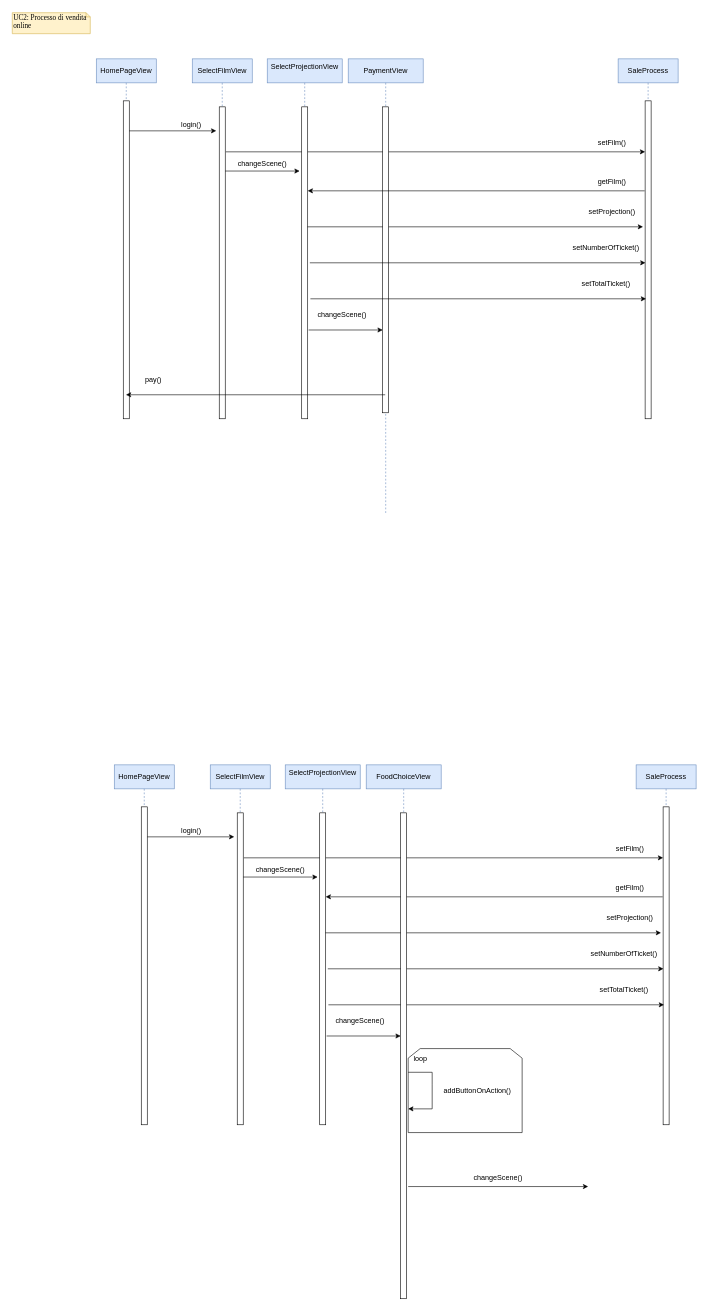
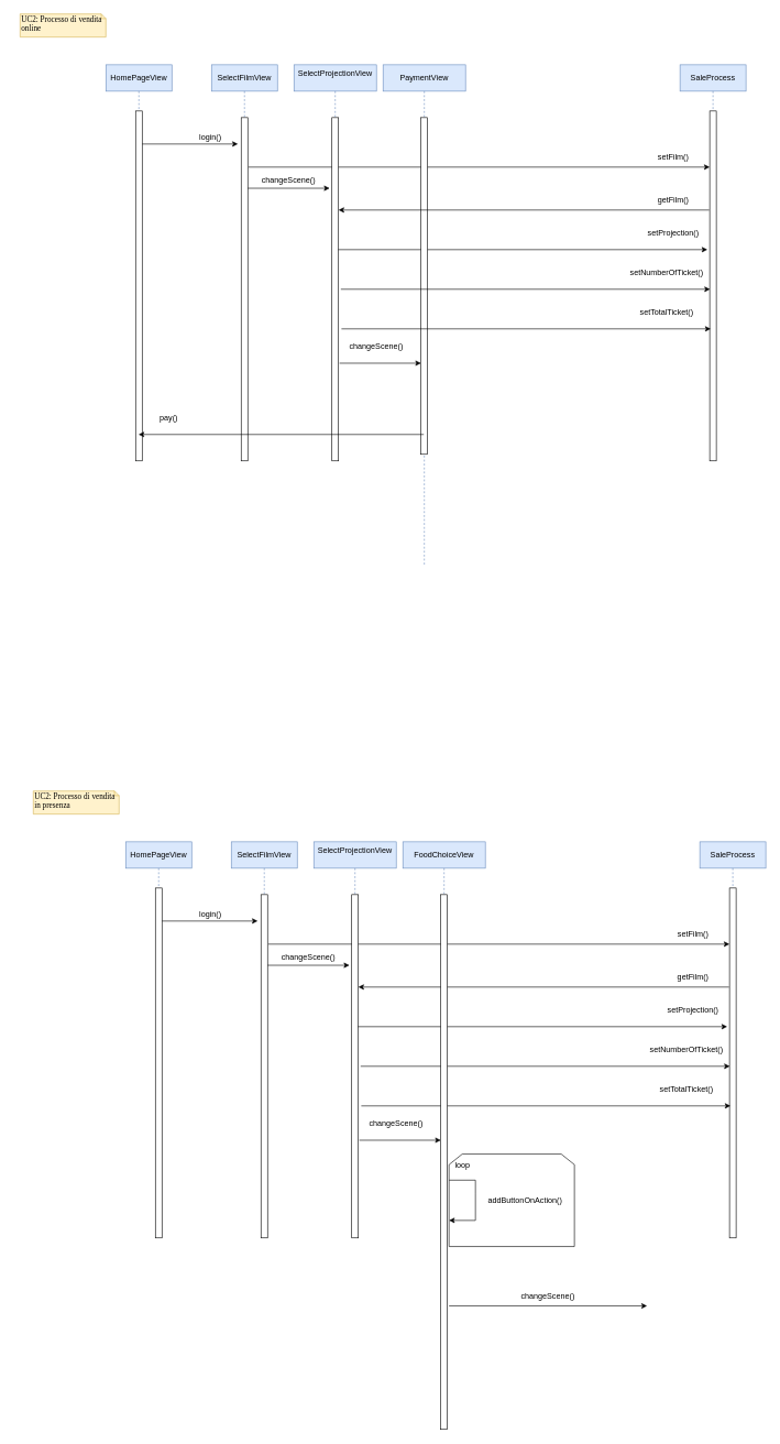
  <mxCell id="0" />
  <mxCell id="1" parent="0" />
  <mxCell id="2" value="" style="endArrow=classic;html=1;rounded=0;" parent="1" edge="1"><mxGeometry width="50" height="50" relative="1" as="geometry"><mxPoint x="210" y="217" as="sourcePoint" /><mxPoint x="360" y="217" as="targetPoint" /></mxGeometry></mxCell>
  <mxCell id="3" value="login()" style="text;html=1;align=center;verticalAlign=middle;resizable=0;points=[];autosize=1;strokeColor=none;fillColor=none;" parent="1" vertex="1"><mxGeometry x="288" y="192" width="60" height="30" as="geometry" /></mxCell>
  <mxCell id="4" value="HomePageView" style="shape=umlLifeline;perimeter=lifelinePerimeter;whiteSpace=wrap;html=1;container=0;dropTarget=0;collapsible=0;recursiveResize=0;outlineConnect=0;portConstraint=eastwest;newEdgeStyle={&quot;edgeStyle&quot;:&quot;elbowEdgeStyle&quot;,&quot;elbow&quot;:&quot;vertical&quot;,&quot;curved&quot;:0,&quot;rounded&quot;:0};fillColor=#dae8fc;strokeColor=#6c8ebf;" parent="1" vertex="1"><mxGeometry x="160" y="97" width="100" height="600" as="geometry" /></mxCell>
  <mxCell id="5" value="" style="html=1;points=[];perimeter=orthogonalPerimeter;outlineConnect=0;targetShapes=umlLifeline;portConstraint=eastwest;newEdgeStyle={&quot;edgeStyle&quot;:&quot;elbowEdgeStyle&quot;,&quot;elbow&quot;:&quot;vertical&quot;,&quot;curved&quot;:0,&quot;rounded&quot;:0};" parent="4" vertex="1"><mxGeometry x="45" y="70" width="10" height="530" as="geometry" /></mxCell>
  <mxCell id="6" value="SelectFilmView" style="shape=umlLifeline;perimeter=lifelinePerimeter;whiteSpace=wrap;html=1;container=1;dropTarget=0;collapsible=0;recursiveResize=0;outlineConnect=0;portConstraint=eastwest;newEdgeStyle={&quot;curved&quot;:0,&quot;rounded&quot;:0};fillColor=#dae8fc;strokeColor=#6c8ebf;" parent="1" vertex="1"><mxGeometry x="320" y="97" width="100" height="600" as="geometry" /></mxCell>
  <mxCell id="7" value="" style="html=1;points=[[0,0,0,0,5],[0,1,0,0,-5],[1,0,0,0,5],[1,1,0,0,-5]];perimeter=orthogonalPerimeter;outlineConnect=0;targetShapes=umlLifeline;portConstraint=eastwest;newEdgeStyle={&quot;curved&quot;:0,&quot;rounded&quot;:0};" parent="6" vertex="1"><mxGeometry x="45" y="80" width="10" height="520" as="geometry" /></mxCell>
  <mxCell id="8" value="" style="endArrow=classic;html=1;rounded=0;" parent="1" edge="1"><mxGeometry width="50" height="50" relative="1" as="geometry"><mxPoint x="375" y="284" as="sourcePoint" /><mxPoint x="499" y="284" as="targetPoint" /></mxGeometry></mxCell>
  <mxCell id="9" value="changeScene()" style="text;html=1;strokeColor=none;fillColor=none;align=center;verticalAlign=middle;whiteSpace=wrap;rounded=0;" parent="1" vertex="1"><mxGeometry x="407" y="257" width="60" height="30" as="geometry" /></mxCell>
- <mxCell id="10" value="UC2: Processo di vendita online" style="shape=note;whiteSpace=wrap;html=1;size=7;verticalAlign=top;align=left;spacingTop=-6;rounded=0;shadow=0;comic=0;labelBackgroundColor=none;strokeWidth=1;fontFamily=Verdana;fontSize=12;fillColor=#fff2cc;strokeColor=#d6b656;" parent="1" vertex="1"><mxGeometry x="20" y="20" width="130" height="35" as="geometry" /></mxCell>
+ <mxCell id="10" value="UC2: Processo di vendita online" style="shape=note;whiteSpace=wrap;html=1;size=7;verticalAlign=top;align=left;spacingTop=-6;rounded=0;shadow=0;comic=0;labelBackgroundColor=none;strokeWidth=1;fontFamily=Verdana;fontSize=12;fillColor=#fff2cc;strokeColor=#d6b656;" parent="1" vertex="1"><mxGeometry x="30" y="20" width="130" height="35" as="geometry" /></mxCell>
  <mxCell id="11" value="" style="endArrow=classic;html=1;rounded=0;" parent="1" target="13" edge="1"><mxGeometry width="50" height="50" relative="1" as="geometry"><mxPoint x="376" y="252" as="sourcePoint" /><mxPoint x="1065.5" y="252" as="targetPoint" /></mxGeometry></mxCell>
  <mxCell id="12" value="SaleProcess" style="shape=umlLifeline;perimeter=lifelinePerimeter;whiteSpace=wrap;html=1;container=0;dropTarget=0;collapsible=0;recursiveResize=0;outlineConnect=0;portConstraint=eastwest;newEdgeStyle={&quot;edgeStyle&quot;:&quot;elbowEdgeStyle&quot;,&quot;elbow&quot;:&quot;vertical&quot;,&quot;curved&quot;:0,&quot;rounded&quot;:0};fillColor=#dae8fc;strokeColor=#6c8ebf;" parent="1" vertex="1"><mxGeometry x="1030" y="97" width="100" height="600" as="geometry" /></mxCell>
  <mxCell id="13" value="" style="html=1;points=[];perimeter=orthogonalPerimeter;outlineConnect=0;targetShapes=umlLifeline;portConstraint=eastwest;newEdgeStyle={&quot;edgeStyle&quot;:&quot;elbowEdgeStyle&quot;,&quot;elbow&quot;:&quot;vertical&quot;,&quot;curved&quot;:0,&quot;rounded&quot;:0};" parent="12" vertex="1"><mxGeometry x="45" y="70" width="10" height="530" as="geometry" /></mxCell>
  <mxCell id="14" value="setFilm()" style="text;html=1;strokeColor=none;fillColor=none;align=center;verticalAlign=middle;whiteSpace=wrap;rounded=0;" parent="1" vertex="1"><mxGeometry x="990" y="222" width="60" height="30" as="geometry" /></mxCell>
  <mxCell id="15" value="SelectProjectionView&lt;div&gt;&lt;br&gt;&lt;/div&gt;" style="shape=umlLifeline;perimeter=lifelinePerimeter;whiteSpace=wrap;html=1;container=1;dropTarget=0;collapsible=0;recursiveResize=0;outlineConnect=0;portConstraint=eastwest;newEdgeStyle={&quot;curved&quot;:0,&quot;rounded&quot;:0};fillColor=#dae8fc;strokeColor=#6c8ebf;" parent="1" vertex="1"><mxGeometry x="445" y="97" width="125" height="600" as="geometry" /></mxCell>
  <mxCell id="16" value="" style="html=1;points=[[0,0,0,0,5],[0,1,0,0,-5],[1,0,0,0,5],[1,1,0,0,-5]];perimeter=orthogonalPerimeter;outlineConnect=0;targetShapes=umlLifeline;portConstraint=eastwest;newEdgeStyle={&quot;curved&quot;:0,&quot;rounded&quot;:0};" parent="15" vertex="1"><mxGeometry x="57.5" y="80" width="10" height="520" as="geometry" /></mxCell>
  <mxCell id="17" value="" style="endArrow=classic;html=1;rounded=0;" parent="1" edge="1"><mxGeometry width="50" height="50" relative="1" as="geometry"><mxPoint x="512" y="377" as="sourcePoint" /><mxPoint x="1071.5" y="377" as="targetPoint" /></mxGeometry></mxCell>
  <mxCell id="18" value="setProjection()" style="text;html=1;strokeColor=none;fillColor=none;align=center;verticalAlign=middle;whiteSpace=wrap;rounded=0;" parent="1" vertex="1"><mxGeometry x="990" y="337" width="60" height="30" as="geometry" /></mxCell>
  <mxCell id="19" value="" style="endArrow=classic;html=1;rounded=0;" parent="1" edge="1"><mxGeometry width="50" height="50" relative="1" as="geometry"><mxPoint x="514" y="549" as="sourcePoint" /><mxPoint x="637.5" y="549" as="targetPoint" /></mxGeometry></mxCell>
  <mxCell id="20" value="PaymentView" style="shape=umlLifeline;perimeter=lifelinePerimeter;whiteSpace=wrap;html=1;container=1;dropTarget=0;collapsible=0;recursiveResize=0;outlineConnect=0;portConstraint=eastwest;newEdgeStyle={&quot;curved&quot;:0,&quot;rounded&quot;:0};fillColor=#dae8fc;strokeColor=#6c8ebf;" parent="1" vertex="1"><mxGeometry x="580" y="97" width="125" height="760" as="geometry" /></mxCell>
  <mxCell id="21" value="" style="html=1;points=[[0,0,0,0,5],[0,1,0,0,-5],[1,0,0,0,5],[1,1,0,0,-5]];perimeter=orthogonalPerimeter;outlineConnect=0;targetShapes=umlLifeline;portConstraint=eastwest;newEdgeStyle={&quot;curved&quot;:0,&quot;rounded&quot;:0};" parent="20" vertex="1"><mxGeometry x="57.5" y="80" width="10" height="510" as="geometry" /></mxCell>
  <mxCell id="22" value="" style="endArrow=classic;html=1;rounded=0;" parent="1" edge="1"><mxGeometry width="50" height="50" relative="1" as="geometry"><mxPoint x="516" y="437" as="sourcePoint" /><mxPoint x="1075.5" y="437" as="targetPoint" /></mxGeometry></mxCell>
  <mxCell id="23" value="setNumberOfTicket()" style="text;html=1;strokeColor=none;fillColor=none;align=center;verticalAlign=middle;whiteSpace=wrap;rounded=0;" parent="1" vertex="1"><mxGeometry x="980" y="397" width="60" height="30" as="geometry" /></mxCell>
  <mxCell id="24" value="changeScene()" style="text;html=1;strokeColor=none;fillColor=none;align=center;verticalAlign=middle;whiteSpace=wrap;rounded=0;" parent="1" vertex="1"><mxGeometry x="540" y="509" width="60" height="30" as="geometry" /></mxCell>
  <mxCell id="25" value="" style="endArrow=classic;html=1;rounded=0;" parent="1" edge="1"><mxGeometry width="50" height="50" relative="1" as="geometry"><mxPoint x="517" y="497" as="sourcePoint" /><mxPoint x="1076.5" y="497" as="targetPoint" /></mxGeometry></mxCell>
  <mxCell id="26" value="setTotalTicket()" style="text;html=1;strokeColor=none;fillColor=none;align=center;verticalAlign=middle;whiteSpace=wrap;rounded=0;" parent="1" vertex="1"><mxGeometry x="980" y="457" width="60" height="30" as="geometry" /></mxCell>
  <mxCell id="27" value="" style="endArrow=classic;html=1;rounded=0;" parent="1" edge="1"><mxGeometry width="50" height="50" relative="1" as="geometry"><mxPoint x="1074.25" y="317" as="sourcePoint" /><mxPoint x="512.5" y="317" as="targetPoint" /></mxGeometry></mxCell>
  <mxCell id="28" value="getFilm()" style="text;html=1;strokeColor=none;fillColor=none;align=center;verticalAlign=middle;whiteSpace=wrap;rounded=0;" parent="1" vertex="1"><mxGeometry x="990" y="287" width="60" height="30" as="geometry" /></mxCell>
  <mxCell id="29" value="" style="endArrow=classic;html=1;rounded=0;" parent="1" target="4" edge="1"><mxGeometry width="50" height="50" relative="1" as="geometry"><mxPoint x="641.67" y="657" as="sourcePoint" /><mxPoint x="373.337" y="657" as="targetPoint" /></mxGeometry></mxCell>
  <mxCell id="30" value="pay()" style="text;html=1;align=center;verticalAlign=middle;resizable=0;points=[];autosize=1;strokeColor=none;fillColor=none;" parent="1" vertex="1"><mxGeometry x="230" y="617" width="50" height="30" as="geometry" /></mxCell>
  <mxCell id="31" value="" style="endArrow=classic;html=1;rounded=0;" parent="1" edge="1"><mxGeometry width="50" height="50" relative="1" as="geometry"><mxPoint x="240" y="1394" as="sourcePoint" /><mxPoint x="390" y="1394" as="targetPoint" /></mxGeometry></mxCell>
  <mxCell id="32" value="login()" style="text;html=1;align=center;verticalAlign=middle;resizable=0;points=[];autosize=1;strokeColor=none;fillColor=none;" parent="1" vertex="1"><mxGeometry x="288" y="1369" width="60" height="30" as="geometry" /></mxCell>
  <mxCell id="33" value="HomePageView" style="shape=umlLifeline;perimeter=lifelinePerimeter;whiteSpace=wrap;html=1;container=0;dropTarget=0;collapsible=0;recursiveResize=0;outlineConnect=0;portConstraint=eastwest;newEdgeStyle={&quot;edgeStyle&quot;:&quot;elbowEdgeStyle&quot;,&quot;elbow&quot;:&quot;vertical&quot;,&quot;curved&quot;:0,&quot;rounded&quot;:0};fillColor=#dae8fc;strokeColor=#6c8ebf;" parent="1" vertex="1"><mxGeometry x="190" y="1274" width="100" height="600" as="geometry" /></mxCell>
  <mxCell id="34" value="" style="html=1;points=[];perimeter=orthogonalPerimeter;outlineConnect=0;targetShapes=umlLifeline;portConstraint=eastwest;newEdgeStyle={&quot;edgeStyle&quot;:&quot;elbowEdgeStyle&quot;,&quot;elbow&quot;:&quot;vertical&quot;,&quot;curved&quot;:0,&quot;rounded&quot;:0};" parent="33" vertex="1"><mxGeometry x="45" y="70" width="10" height="530" as="geometry" /></mxCell>
  <mxCell id="35" value="SelectFilmView" style="shape=umlLifeline;perimeter=lifelinePerimeter;whiteSpace=wrap;html=1;container=1;dropTarget=0;collapsible=0;recursiveResize=0;outlineConnect=0;portConstraint=eastwest;newEdgeStyle={&quot;curved&quot;:0,&quot;rounded&quot;:0};fillColor=#dae8fc;strokeColor=#6c8ebf;" parent="1" vertex="1"><mxGeometry x="350" y="1274" width="100" height="600" as="geometry" /></mxCell>
  <mxCell id="36" value="" style="html=1;points=[[0,0,0,0,5],[0,1,0,0,-5],[1,0,0,0,5],[1,1,0,0,-5]];perimeter=orthogonalPerimeter;outlineConnect=0;targetShapes=umlLifeline;portConstraint=eastwest;newEdgeStyle={&quot;curved&quot;:0,&quot;rounded&quot;:0};" parent="35" vertex="1"><mxGeometry x="45" y="80" width="10" height="520" as="geometry" /></mxCell>
  <mxCell id="37" value="" style="endArrow=classic;html=1;rounded=0;" parent="1" edge="1"><mxGeometry width="50" height="50" relative="1" as="geometry"><mxPoint x="405" y="1461" as="sourcePoint" /><mxPoint x="529" y="1461" as="targetPoint" /></mxGeometry></mxCell>
  <mxCell id="38" value="changeScene()" style="text;html=1;strokeColor=none;fillColor=none;align=center;verticalAlign=middle;whiteSpace=wrap;rounded=0;" parent="1" vertex="1"><mxGeometry x="437" y="1434" width="60" height="30" as="geometry" /></mxCell>
+ <mxCell id="39" value="UC2: Processo di vendita in presenza" style="shape=note;whiteSpace=wrap;html=1;size=7;verticalAlign=top;align=left;spacingTop=-6;rounded=0;shadow=0;comic=0;labelBackgroundColor=none;strokeWidth=1;fontFamily=Verdana;fontSize=12;fillColor=#fff2cc;strokeColor=#d6b656;" parent="1" vertex="1"><mxGeometry x="50" y="1197" width="130" height="35" as="geometry" /></mxCell>
  <mxCell id="40" value="" style="endArrow=classic;html=1;rounded=0;" parent="1" target="42" edge="1"><mxGeometry width="50" height="50" relative="1" as="geometry"><mxPoint x="406" y="1429" as="sourcePoint" /><mxPoint x="1095.5" y="1429" as="targetPoint" /></mxGeometry></mxCell>
  <mxCell id="41" value="SaleProcess" style="shape=umlLifeline;perimeter=lifelinePerimeter;whiteSpace=wrap;html=1;container=0;dropTarget=0;collapsible=0;recursiveResize=0;outlineConnect=0;portConstraint=eastwest;newEdgeStyle={&quot;edgeStyle&quot;:&quot;elbowEdgeStyle&quot;,&quot;elbow&quot;:&quot;vertical&quot;,&quot;curved&quot;:0,&quot;rounded&quot;:0};fillColor=#dae8fc;strokeColor=#6c8ebf;" parent="1" vertex="1"><mxGeometry x="1060" y="1274" width="100" height="600" as="geometry" /></mxCell>
  <mxCell id="42" value="" style="html=1;points=[];perimeter=orthogonalPerimeter;outlineConnect=0;targetShapes=umlLifeline;portConstraint=eastwest;newEdgeStyle={&quot;edgeStyle&quot;:&quot;elbowEdgeStyle&quot;,&quot;elbow&quot;:&quot;vertical&quot;,&quot;curved&quot;:0,&quot;rounded&quot;:0};" parent="41" vertex="1"><mxGeometry x="45" y="70" width="10" height="530" as="geometry" /></mxCell>
  <mxCell id="43" value="setFilm()" style="text;html=1;strokeColor=none;fillColor=none;align=center;verticalAlign=middle;whiteSpace=wrap;rounded=0;" parent="1" vertex="1"><mxGeometry x="1020" y="1399" width="60" height="30" as="geometry" /></mxCell>
  <mxCell id="44" value="SelectProjectionView&lt;div&gt;&lt;br&gt;&lt;/div&gt;" style="shape=umlLifeline;perimeter=lifelinePerimeter;whiteSpace=wrap;html=1;container=1;dropTarget=0;collapsible=0;recursiveResize=0;outlineConnect=0;portConstraint=eastwest;newEdgeStyle={&quot;curved&quot;:0,&quot;rounded&quot;:0};fillColor=#dae8fc;strokeColor=#6c8ebf;" parent="1" vertex="1"><mxGeometry x="475" y="1274" width="125" height="600" as="geometry" /></mxCell>
  <mxCell id="45" value="" style="html=1;points=[[0,0,0,0,5],[0,1,0,0,-5],[1,0,0,0,5],[1,1,0,0,-5]];perimeter=orthogonalPerimeter;outlineConnect=0;targetShapes=umlLifeline;portConstraint=eastwest;newEdgeStyle={&quot;curved&quot;:0,&quot;rounded&quot;:0};" parent="44" vertex="1"><mxGeometry x="57.5" y="80" width="10" height="520" as="geometry" /></mxCell>
  <mxCell id="46" value="" style="endArrow=classic;html=1;rounded=0;" parent="1" edge="1"><mxGeometry width="50" height="50" relative="1" as="geometry"><mxPoint x="542" y="1554" as="sourcePoint" /><mxPoint x="1101.5" y="1554" as="targetPoint" /></mxGeometry></mxCell>
  <mxCell id="47" value="setProjection()" style="text;html=1;strokeColor=none;fillColor=none;align=center;verticalAlign=middle;whiteSpace=wrap;rounded=0;" parent="1" vertex="1"><mxGeometry x="1020" y="1514" width="60" height="30" as="geometry" /></mxCell>
  <mxCell id="48" value="" style="endArrow=classic;html=1;rounded=0;" parent="1" edge="1"><mxGeometry width="50" height="50" relative="1" as="geometry"><mxPoint x="544" y="1726" as="sourcePoint" /><mxPoint x="667.5" y="1726" as="targetPoint" /></mxGeometry></mxCell>
  <mxCell id="49" value="" style="endArrow=classic;html=1;rounded=0;" parent="1" edge="1"><mxGeometry width="50" height="50" relative="1" as="geometry"><mxPoint x="546" y="1614" as="sourcePoint" /><mxPoint x="1105.5" y="1614" as="targetPoint" /></mxGeometry></mxCell>
  <mxCell id="50" value="setNumberOfTicket()" style="text;html=1;strokeColor=none;fillColor=none;align=center;verticalAlign=middle;whiteSpace=wrap;rounded=0;" parent="1" vertex="1"><mxGeometry x="1010" y="1574" width="60" height="30" as="geometry" /></mxCell>
  <mxCell id="51" value="changeScene()" style="text;html=1;strokeColor=none;fillColor=none;align=center;verticalAlign=middle;whiteSpace=wrap;rounded=0;" parent="1" vertex="1"><mxGeometry x="570" y="1686" width="60" height="30" as="geometry" /></mxCell>
  <mxCell id="52" value="" style="endArrow=classic;html=1;rounded=0;" parent="1" edge="1"><mxGeometry width="50" height="50" relative="1" as="geometry"><mxPoint x="547" y="1674" as="sourcePoint" /><mxPoint x="1106.5" y="1674" as="targetPoint" /></mxGeometry></mxCell>
  <mxCell id="53" value="setTotalTicket()" style="text;html=1;strokeColor=none;fillColor=none;align=center;verticalAlign=middle;whiteSpace=wrap;rounded=0;" parent="1" vertex="1"><mxGeometry x="1010" y="1634" width="60" height="30" as="geometry" /></mxCell>
  <mxCell id="54" value="" style="endArrow=classic;html=1;rounded=0;" parent="1" edge="1"><mxGeometry width="50" height="50" relative="1" as="geometry"><mxPoint x="1104.25" y="1494" as="sourcePoint" /><mxPoint x="542.5" y="1494" as="targetPoint" /></mxGeometry></mxCell>
  <mxCell id="55" value="getFilm()" style="text;html=1;strokeColor=none;fillColor=none;align=center;verticalAlign=middle;whiteSpace=wrap;rounded=0;" parent="1" vertex="1"><mxGeometry x="1020" y="1464" width="60" height="30" as="geometry" /></mxCell>
  <mxCell id="56" value="FoodChoiceView" style="shape=umlLifeline;perimeter=lifelinePerimeter;whiteSpace=wrap;html=1;container=1;dropTarget=0;collapsible=0;recursiveResize=0;outlineConnect=0;portConstraint=eastwest;newEdgeStyle={&quot;curved&quot;:0,&quot;rounded&quot;:0};fillColor=#dae8fc;strokeColor=#6c8ebf;" parent="1" vertex="1"><mxGeometry x="610" y="1274" width="125" height="890" as="geometry" /></mxCell>
  <mxCell id="57" value="" style="html=1;points=[[0,0,0,0,5],[0,1,0,0,-5],[1,0,0,0,5],[1,1,0,0,-5]];perimeter=orthogonalPerimeter;outlineConnect=0;targetShapes=umlLifeline;portConstraint=eastwest;newEdgeStyle={&quot;curved&quot;:0,&quot;rounded&quot;:0};" parent="56" vertex="1"><mxGeometry x="57.5" y="80" width="10" height="810" as="geometry" /></mxCell>
  <mxCell id="58" value="" style="shape=loopLimit;whiteSpace=wrap;html=1;" parent="1" vertex="1"><mxGeometry x="680" y="1747" width="190" height="140" as="geometry" /></mxCell>
  <mxCell id="59" value="loop" style="text;html=1;align=center;verticalAlign=middle;resizable=0;points=[];autosize=1;strokeColor=none;fillColor=none;" parent="1" vertex="1"><mxGeometry x="675" y="1750" width="50" height="30" as="geometry" /></mxCell>
  <mxCell id="60" value="" style="endArrow=classic;html=1;rounded=0;" parent="1" edge="1"><mxGeometry width="50" height="50" relative="1" as="geometry"><mxPoint x="680" y="1786.5" as="sourcePoint" /><mxPoint x="680" y="1847.5" as="targetPoint" /><Array as="points"><mxPoint x="720" y="1786.5" /><mxPoint x="720" y="1807.5" /><mxPoint x="720" y="1847.5" /></Array></mxGeometry></mxCell>
  <mxCell id="61" value="addButtonOnAction()" style="text;html=1;align=center;verticalAlign=middle;resizable=0;points=[];autosize=1;strokeColor=none;fillColor=none;" parent="1" vertex="1"><mxGeometry x="725" y="1802" width="140" height="30" as="geometry" /></mxCell>
  <mxCell id="62" value="" style="endArrow=classic;html=1;rounded=0;" parent="1" edge="1"><mxGeometry width="50" height="50" relative="1" as="geometry"><mxPoint x="680" y="1977" as="sourcePoint" /><mxPoint x="980" y="1977" as="targetPoint" /></mxGeometry></mxCell>
  <mxCell id="63" value="changeScene()" style="text;html=1;strokeColor=none;fillColor=none;align=center;verticalAlign=middle;whiteSpace=wrap;rounded=0;" parent="1" vertex="1"><mxGeometry x="800" y="1947" width="60" height="30" as="geometry" /></mxCell>
